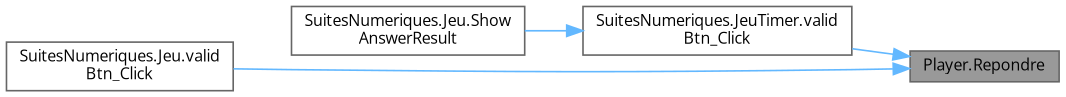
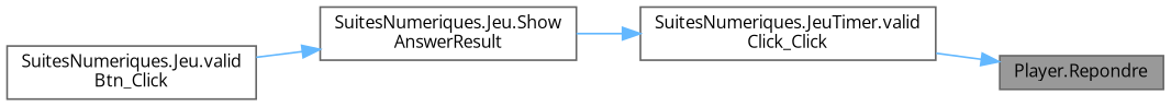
  digraph {
    fontname="Open Sans"
    rankdir=RL
    node [color=grey40 fillcolor=white fontname="Open Sans" fontsize=10 shape=box style=filled]
    edge [color=steelblue1 dir=back fontname="Open Sans" fontsize=10 labelfontname=Helvetica labelfontsize=10 style=solid]
    n1 [color=gray40 fillcolor=grey60 fontcolor=black height=0.2 label="Player.Repondre" width=0.4]
-   n2 [height=0.2 label="SuitesNumeriques.JeuTimer.valid\lBtn_Click" width=0.4]
+   n2 [height=0.2 label="SuitesNumeriques.JeuTimer.valid\lClick_Click" width=0.4]
    n3 [height=0.2 label="SuitesNumeriques.Jeu.Show\lAnswerResult" width=0.4]
    n4 [height=0.2 label="SuitesNumeriques.Jeu.valid\lBtn_Click" width=0.4]
    n1 -> n2
    n2 -> n3
-   n1 -> n4
+   n3 -> n4
  }
